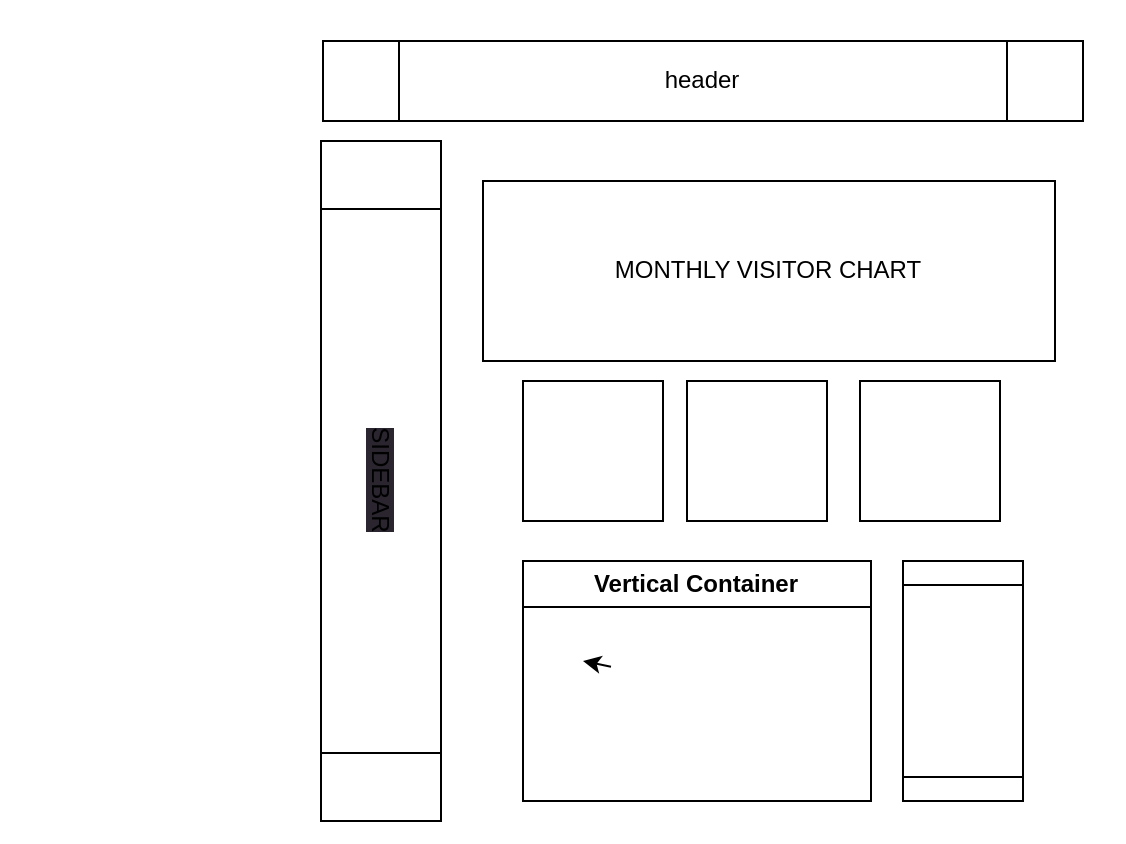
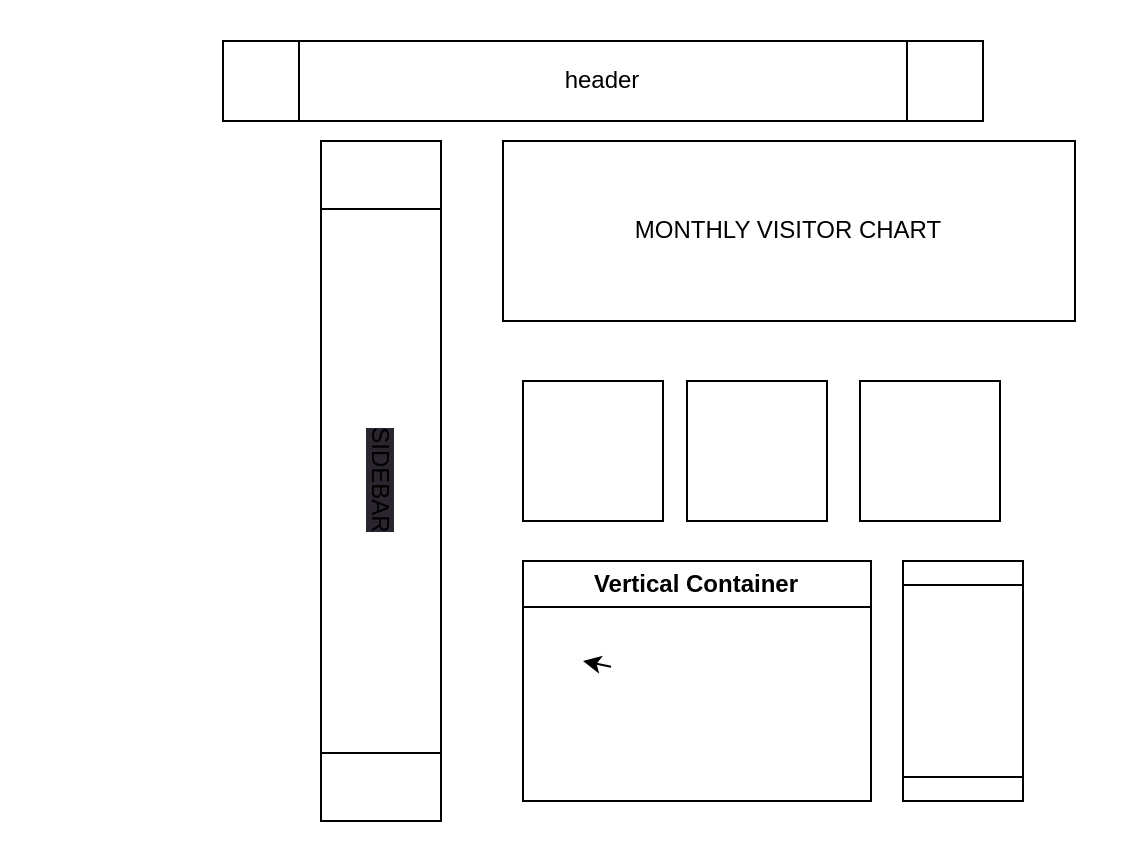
  <mxCell id="0" />
  <mxCell id="1" parent="0" />
- <mxCell id="2" value="MONTHLY VISITOR CHART" style="rounded=0;whiteSpace=wrap;html=1;" vertex="1" parent="1"><mxGeometry x="241" y="90" width="286" height="90" as="geometry" /></mxCell>
+ <mxCell id="2" value="MONTHLY VISITOR CHART" style="rounded=0;whiteSpace=wrap;html=1;" vertex="1" parent="1"><mxGeometry x="251" y="70" width="286" height="90" as="geometry" /></mxCell>
  <mxCell id="3" value="&lt;span style=&quot;background-color: rgb(42, 37, 47);&quot;&gt;SIDEBAR&lt;/span&gt;" style="shape=process;whiteSpace=wrap;html=1;backgroundOutline=1;rotation=90;" vertex="1" parent="1"><mxGeometry x="20" y="210" width="340" height="60" as="geometry" /></mxCell>
  <mxCell id="4" value="" style="whiteSpace=wrap;html=1;aspect=fixed;imageAspect=0;resizeWidth=1;resizeHeight=1;" vertex="1" parent="1"><mxGeometry x="429.5" y="190" width="70" height="70" as="geometry" /></mxCell>
  <mxCell id="5" style="edgeStyle=none;html=1;exitX=0;exitY=0.5;exitDx=0;exitDy=0;" edge="1" parent="1" source="6"><mxGeometry relative="1" as="geometry"><mxPoint x="261" y="340" as="targetPoint" /></mxGeometry></mxCell>
  <mxCell id="6" value="Vertical Container" style="swimlane;whiteSpace=wrap;html=1;" vertex="1" parent="1"><mxGeometry x="261" y="280" width="174" height="120" as="geometry" /></mxCell>
  <mxCell id="7" style="edgeStyle=none;html=1;" edge="1" parent="1"><mxGeometry relative="1" as="geometry"><mxPoint x="291" y="330" as="targetPoint" /><mxPoint x="305" y="332.857" as="sourcePoint" /></mxGeometry></mxCell>
  <mxCell id="8" value="" style="whiteSpace=wrap;html=1;aspect=fixed;imageAspect=0;resizeWidth=1;resizeHeight=1;" vertex="1" parent="1"><mxGeometry x="343" y="190" width="70" height="70" as="geometry" /></mxCell>
  <mxCell id="9" value="" style="whiteSpace=wrap;html=1;aspect=fixed;imageAspect=0;resizeWidth=1;resizeHeight=1;" vertex="1" parent="1"><mxGeometry x="261" y="190" width="70" height="70" as="geometry" /></mxCell>
  <mxCell id="10" value="" style="shape=process;whiteSpace=wrap;html=1;backgroundOutline=1;rotation=90;" vertex="1" parent="1"><mxGeometry x="421" y="310" width="120" height="60" as="geometry" /></mxCell>
- <mxCell id="11" value="header" style="shape=process;whiteSpace=wrap;html=1;backgroundOutline=1;" vertex="1" parent="1"><mxGeometry x="161" y="20" width="380" height="40" as="geometry" /></mxCell>
+ <mxCell id="11" value="header" style="shape=process;whiteSpace=wrap;html=1;backgroundOutline=1;" vertex="1" parent="1"><mxGeometry x="111" y="20" width="380" height="40" as="geometry" /></mxCell>
